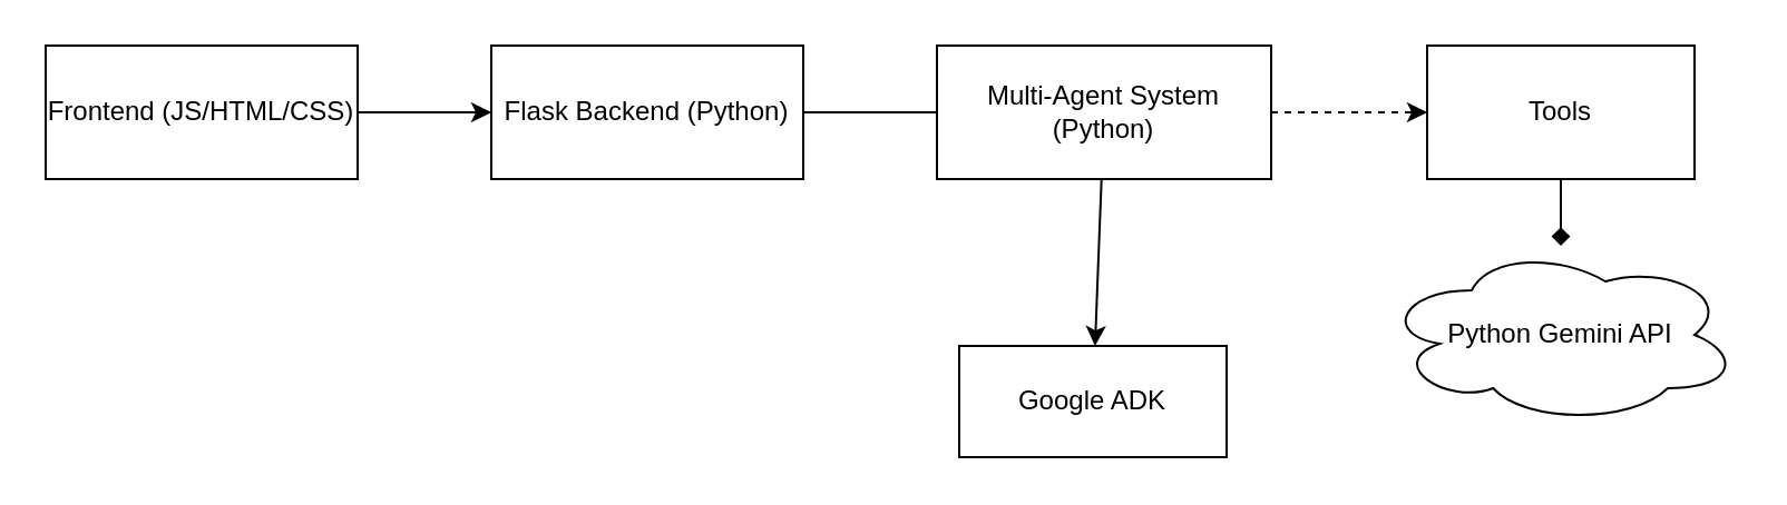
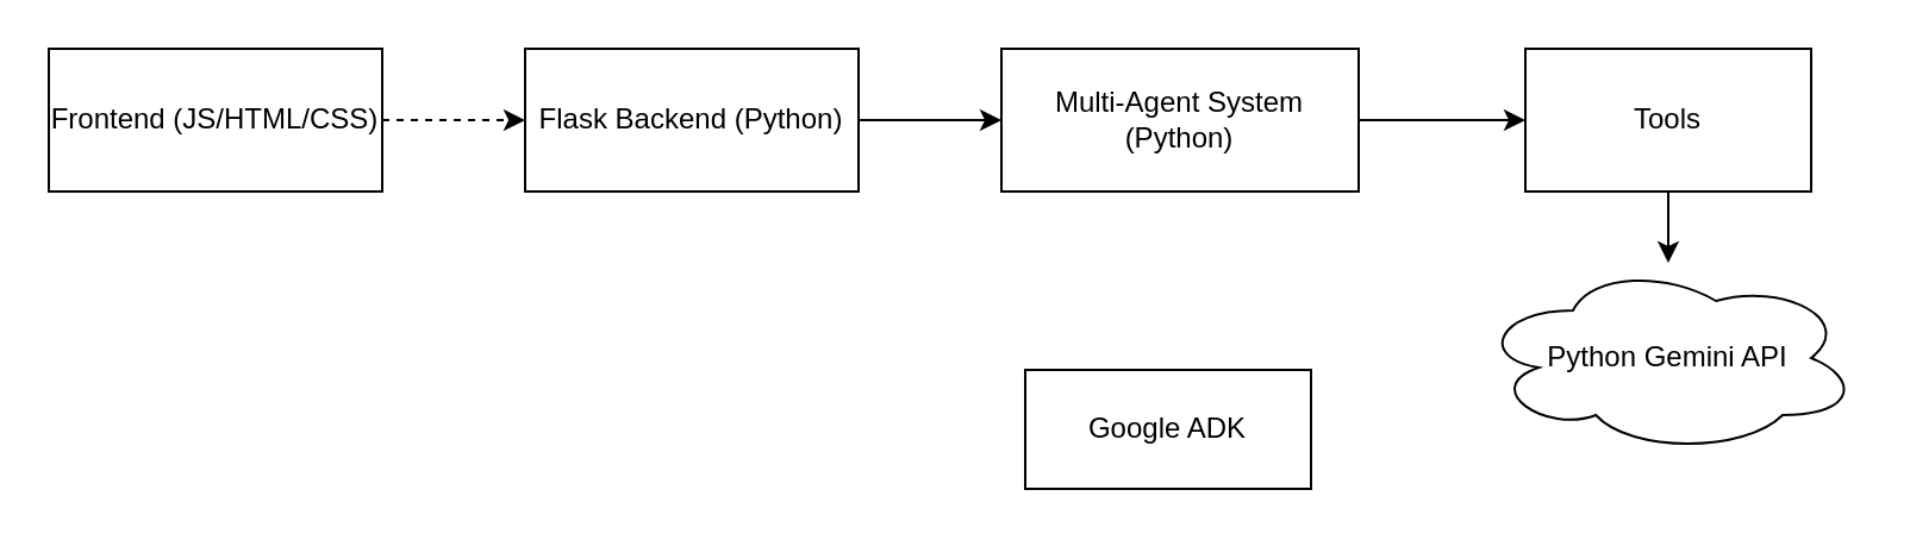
  <mxCell id="0" />
  <mxCell id="1" parent="0" />
  <mxCell id="2" value="Frontend (JS/HTML/CSS)" style="shape=rectangle;whiteSpace=wrap;html=1;" parent="1" vertex="1"><mxGeometry x="20" y="20" width="140" height="60" as="geometry" /></mxCell>
  <mxCell id="3" value="Flask Backend (Python)" style="shape=rectangle;whiteSpace=wrap;html=1;" parent="1" vertex="1"><mxGeometry x="220" y="20" width="140" height="60" as="geometry" /></mxCell>
  <mxCell id="4" value="Multi-Agent System (Python)" style="shape=rectangle;whiteSpace=wrap;html=1;" parent="1" vertex="1"><mxGeometry x="420" y="20" width="150" height="60" as="geometry" /></mxCell>
  <mxCell id="5" value="Google ADK" style="shape=rectangle;whiteSpace=wrap;html=1;" parent="1" vertex="1"><mxGeometry x="430" y="155" width="120" height="50" as="geometry" /></mxCell>
  <mxCell id="6" value="Python Gemini API" style="shape=cloud;whiteSpace=wrap;html=1;" parent="1" vertex="1"><mxGeometry x="620" y="110" width="160" height="80" as="geometry" /></mxCell>
  <mxCell id="7" value="Tools" style="shape=rectangle;whiteSpace=wrap;html=1;" parent="1" vertex="1"><mxGeometry x="640" y="20" width="120" height="60" as="geometry" /></mxCell>
- <mxCell id="8" value="" style="endArrow=classic;html=1;exitTo=" parent="1" source="2" target="3" edge="1"><mxGeometry width="50" height="50" relative="1" as="geometry"><mxPoint x="310" y="49" as="sourcePoint" /><mxPoint x="360" y="-1" as="targetPoint" /></mxGeometry></mxCell>
+ <mxCell id="8" value="" style="endArrow=classic;html=1;exitTo=;dashed=1;" parent="1" source="2" target="3" edge="1"><mxGeometry width="50" height="50" relative="1" as="geometry"><mxPoint x="310" y="49" as="sourcePoint" /><mxPoint x="360" y="-1" as="targetPoint" /></mxGeometry></mxCell>
  <mxCell id="9" value="API Requests" style="edgeLabel;html=1;align=center;verticalAlign=middle;" parent="8" visible="yes" connectable="0"><mxGeometry x="-0.103" y="3" relative="1" as="geometry"><mxPoint x="12" y="-7" as="offset" /></mxGeometry></mxCell>
- <mxCell id="10" value="" style="endArrow=none;html=1;exitTo=;" parent="1" source="3" target="4" edge="1"><mxGeometry width="50" height="50" relative="1" as="geometry"><mxPoint x="560" y="49" as="sourcePoint" /><mxPoint x="610" y="-1" as="targetPoint" /></mxGeometry></mxCell>
+ <mxCell id="10" value="" style="endArrow=classic;html=1;exitTo=" parent="1" source="3" target="4" edge="1"><mxGeometry width="50" height="50" relative="1" as="geometry"><mxPoint x="560" y="49" as="sourcePoint" /><mxPoint x="610" y="-1" as="targetPoint" /></mxGeometry></mxCell>
  <mxCell id="11" value="Orchestration" style="edgeLabel;html=1;align=center;verticalAlign=middle;" parent="10" visible="yes" connectable="0"><mxGeometry x="-0.103" y="3" relative="1" as="geometry"><mxPoint x="12" y="-7" as="offset" /></mxGeometry></mxCell>
- <mxCell id="12" value="" style="endArrow=classic;html=1;exitTo=" parent="1" source="4" target="5" edge="1"><mxGeometry width="50" height="50" relative="1" as="geometry"><mxPoint x="490" y="80" as="sourcePoint" /><mxPoint x="540" y="30" as="targetPoint" /></mxGeometry></mxCell>
- <mxCell id="13" value="Utilizes" style="edgeLabel;html=1;align=center;verticalAlign=middle;" parent="12" visible="yes" connectable="0"><mxGeometry x="-0.103" y="3" relative="1" as="geometry"><mxPoint x="12" y="-7" as="offset" /></mxGeometry></mxCell>
- <mxCell id="14" value="" style="endArrow=classic;html=1;exitTo=;dashed=1;" parent="1" source="4" target="7" edge="1"><mxGeometry width="50" height="50" relative="1" as="geometry"><mxPoint x="720" y="40" as="sourcePoint" /><mxPoint x="770" y="-10" as="targetPoint" /></mxGeometry></mxCell>
+ <mxCell id="14" value="" style="endArrow=classic;html=1;exitTo=" parent="1" source="4" target="7" edge="1"><mxGeometry width="50" height="50" relative="1" as="geometry"><mxPoint x="720" y="40" as="sourcePoint" /><mxPoint x="770" y="-10" as="targetPoint" /></mxGeometry></mxCell>
  <mxCell id="15" value="Uses Tools" style="edgeLabel;html=1;align=center;verticalAlign=middle;" parent="14" visible="yes" connectable="0"><mxGeometry x="-0.103" y="3" relative="1" as="geometry"><mxPoint x="12" y="-7" as="offset" /></mxGeometry></mxCell>
- <mxCell id="16" value="" style="endArrow=diamond;html=1;exitTo=;" parent="1" source="7" target="6" edge="1"><mxGeometry width="50" height="50" relative="1" as="geometry"><mxPoint x="700" y="80" as="sourcePoint" /><mxPoint x="750" y="30" as="targetPoint" /></mxGeometry></mxCell>
+ <mxCell id="16" value="" style="endArrow=classic;html=1;exitTo=" parent="1" source="7" target="6" edge="1"><mxGeometry width="50" height="50" relative="1" as="geometry"><mxPoint x="700" y="80" as="sourcePoint" /><mxPoint x="750" y="30" as="targetPoint" /></mxGeometry></mxCell>
  <mxCell id="17" value="Interacts with" style="edgeLabel;html=1;align=center;verticalAlign=middle;" parent="16" visible="yes" connectable="0"><mxGeometry x="-0.103" y="3" relative="1" as="geometry"><mxPoint x="12" y="-7" as="offset" /></mxGeometry></mxCell>
